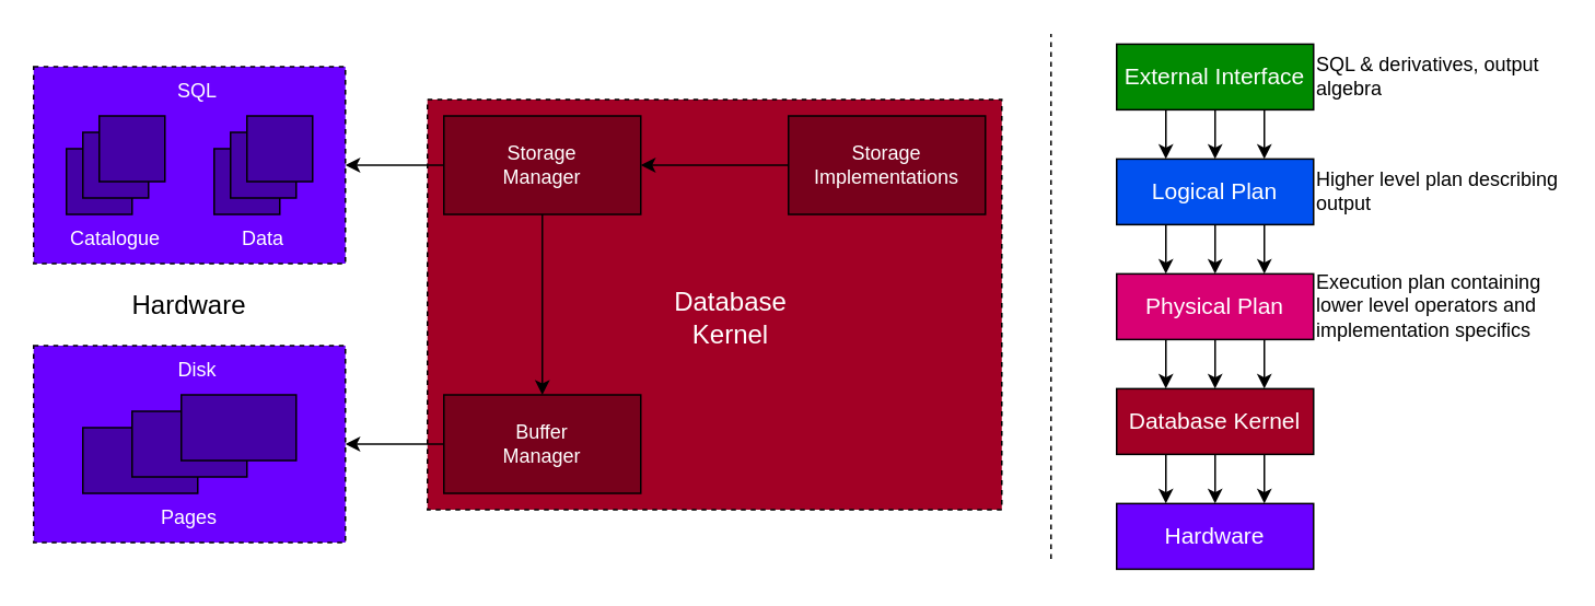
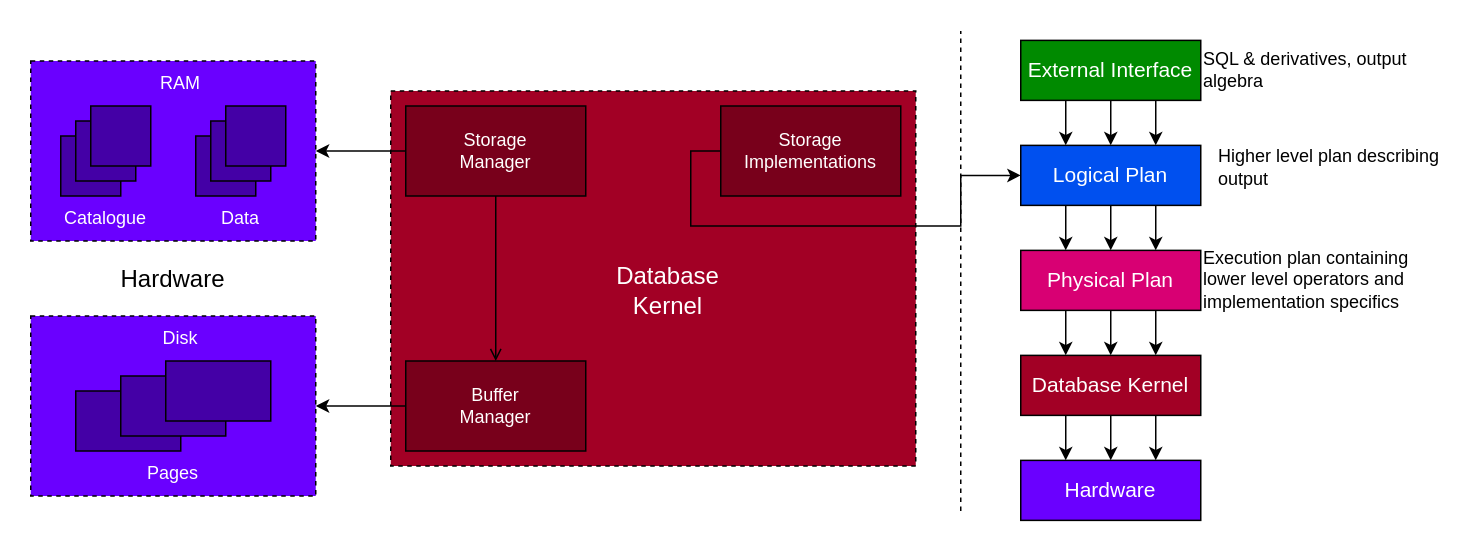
  <mxCell id="0" />
  <mxCell id="1" parent="0" />
  <mxCell id="2" value="" style="rounded=0;whiteSpace=wrap;html=1;dashed=1;fillColor=#a20025;fontColor=#ffffff;strokeColor=#000000;" vertex="1" parent="1"><mxGeometry x="260" y="60" width="350" height="250" as="geometry" /></mxCell>
  <mxCell id="3" value="" style="rounded=0;whiteSpace=wrap;html=1;fillColor=#6a00ff;fontColor=#ffffff;strokeColor=#000000;dashed=1;" vertex="1" parent="1"><mxGeometry x="20" y="210" width="190" height="120" as="geometry" /></mxCell>
- <mxCell id="4" style="edgeStyle=orthogonalEdgeStyle;rounded=0;orthogonalLoop=1;jettySize=auto;html=1;exitX=0.5;exitY=1;exitDx=0;exitDy=0;entryX=0.5;entryY=0;entryDx=0;entryDy=0;" edge="1" parent="1" source="6" target="8"><mxGeometry relative="1" as="geometry" /></mxCell>
+ <mxCell id="4" style="edgeStyle=orthogonalEdgeStyle;rounded=0;orthogonalLoop=1;jettySize=auto;html=1;exitX=0.5;exitY=1;exitDx=0;exitDy=0;entryX=0.5;entryY=0;entryDx=0;entryDy=0;endArrow=open;" edge="1" parent="1" source="6" target="8"><mxGeometry relative="1" as="geometry" /></mxCell>
  <mxCell id="5" style="edgeStyle=orthogonalEdgeStyle;rounded=0;orthogonalLoop=1;jettySize=auto;html=1;exitX=0;exitY=0.5;exitDx=0;exitDy=0;entryX=1;entryY=0.5;entryDx=0;entryDy=0;" edge="1" parent="1" source="6" target="11"><mxGeometry relative="1" as="geometry" /></mxCell>
  <mxCell id="6" value="Storage&lt;br&gt;Manager" style="rounded=0;whiteSpace=wrap;html=1;fillColor=#78001B;fontColor=#ffffff;strokeColor=#000000;" vertex="1" parent="1"><mxGeometry x="270" y="70" width="120" height="60" as="geometry" /></mxCell>
  <mxCell id="7" style="edgeStyle=orthogonalEdgeStyle;rounded=0;orthogonalLoop=1;jettySize=auto;html=1;exitX=0;exitY=0.5;exitDx=0;exitDy=0;entryX=1;entryY=0.5;entryDx=0;entryDy=0;" edge="1" parent="1" source="8" target="3"><mxGeometry relative="1" as="geometry" /></mxCell>
  <mxCell id="8" value="Buffer&lt;br&gt;Manager" style="rounded=0;whiteSpace=wrap;html=1;fillColor=#78001B;fontColor=#ffffff;strokeColor=#000000;" vertex="1" parent="1"><mxGeometry x="270" y="240" width="120" height="60" as="geometry" /></mxCell>
- <mxCell id="9" style="edgeStyle=orthogonalEdgeStyle;rounded=0;orthogonalLoop=1;jettySize=auto;html=1;exitX=0;exitY=0.5;exitDx=0;exitDy=0;entryX=1;entryY=0.5;entryDx=0;entryDy=0;" edge="1" parent="1" source="10" target="6"><mxGeometry relative="1" as="geometry" /></mxCell>
+ <mxCell id="9" style="edgeStyle=orthogonalEdgeStyle;rounded=0;orthogonalLoop=1;jettySize=auto;html=1;exitX=0;exitY=0.5;exitDx=0;exitDy=0;" edge="1" parent="1" source="10" target="34"><mxGeometry relative="1" as="geometry" /></mxCell>
  <mxCell id="10" value="Storage&lt;br&gt;Implementations" style="rounded=0;whiteSpace=wrap;html=1;fillColor=#78001B;fontColor=#ffffff;strokeColor=#000000;" vertex="1" parent="1"><mxGeometry x="480" y="70" width="120" height="60" as="geometry" /></mxCell>
  <mxCell id="11" value="" style="rounded=0;whiteSpace=wrap;html=1;fillColor=#6a00ff;fontColor=#ffffff;strokeColor=#000000;dashed=1;" vertex="1" parent="1"><mxGeometry x="20" y="40" width="190" height="120" as="geometry" /></mxCell>
  <mxCell id="12" value="" style="rounded=0;whiteSpace=wrap;html=1;fillColor=#4400A6;fontColor=#ffffff;strokeColor=#000000;" vertex="1" parent="1"><mxGeometry x="40" y="90" width="40" height="40" as="geometry" /></mxCell>
  <mxCell id="13" value="" style="rounded=0;whiteSpace=wrap;html=1;fillColor=#4400A6;fontColor=#ffffff;strokeColor=#000000;" vertex="1" parent="1"><mxGeometry x="50" y="80" width="40" height="40" as="geometry" /></mxCell>
  <mxCell id="14" value="" style="rounded=0;whiteSpace=wrap;html=1;fillColor=#4400A6;fontColor=#ffffff;strokeColor=#000000;" vertex="1" parent="1"><mxGeometry x="60" y="70" width="40" height="40" as="geometry" /></mxCell>
  <mxCell id="15" value="" style="rounded=0;whiteSpace=wrap;html=1;fillColor=#4400A6;fontColor=#ffffff;strokeColor=#000000;" vertex="1" parent="1"><mxGeometry x="130" y="90" width="40" height="40" as="geometry" /></mxCell>
  <mxCell id="16" value="" style="rounded=0;whiteSpace=wrap;html=1;fillColor=#4400A6;fontColor=#ffffff;strokeColor=#000000;" vertex="1" parent="1"><mxGeometry x="140" y="80" width="40" height="40" as="geometry" /></mxCell>
  <mxCell id="17" value="" style="rounded=0;whiteSpace=wrap;html=1;fillColor=#4400A6;fontColor=#ffffff;strokeColor=#000000;" vertex="1" parent="1"><mxGeometry x="150" y="70" width="40" height="40" as="geometry" /></mxCell>
  <mxCell id="18" value="Catalogue" style="text;html=1;strokeColor=none;fillColor=none;align=center;verticalAlign=middle;whiteSpace=wrap;rounded=0;fontColor=#FFFFFF;" vertex="1" parent="1"><mxGeometry x="40" y="130" width="60" height="30" as="geometry" /></mxCell>
  <mxCell id="19" value="Data" style="text;html=1;strokeColor=none;fillColor=none;align=center;verticalAlign=middle;whiteSpace=wrap;rounded=0;fontColor=#FFFFFF;" vertex="1" parent="1"><mxGeometry x="130" y="130" width="60" height="30" as="geometry" /></mxCell>
  <mxCell id="20" value="" style="rounded=0;whiteSpace=wrap;html=1;fillColor=#4400A6;fontColor=#ffffff;strokeColor=#000000;" vertex="1" parent="1"><mxGeometry x="50" y="260" width="70" height="40" as="geometry" /></mxCell>
  <mxCell id="21" value="" style="rounded=0;whiteSpace=wrap;html=1;fillColor=#4400A6;fontColor=#ffffff;strokeColor=#000000;" vertex="1" parent="1"><mxGeometry x="80" y="250" width="70" height="40" as="geometry" /></mxCell>
  <mxCell id="22" value="" style="rounded=0;whiteSpace=wrap;html=1;fillColor=#4400A6;fontColor=#ffffff;strokeColor=#000000;" vertex="1" parent="1"><mxGeometry x="110" y="240" width="70" height="40" as="geometry" /></mxCell>
  <mxCell id="23" value="Pages" style="text;html=1;strokeColor=none;fillColor=none;align=center;verticalAlign=middle;whiteSpace=wrap;rounded=0;fontColor=#FFFFFF;" vertex="1" parent="1"><mxGeometry x="85" y="300" width="60" height="30" as="geometry" /></mxCell>
- <mxCell id="24" value="SQL" style="text;html=1;strokeColor=none;fillColor=none;align=center;verticalAlign=middle;whiteSpace=wrap;rounded=0;fontColor=#FFFFFF;" vertex="1" parent="1"><mxGeometry x="90" y="40" width="60" height="30" as="geometry" /></mxCell>
+ <mxCell id="24" value="RAM" style="text;html=1;strokeColor=none;fillColor=none;align=center;verticalAlign=middle;whiteSpace=wrap;rounded=0;fontColor=#FFFFFF;" vertex="1" parent="1"><mxGeometry x="90" y="40" width="60" height="30" as="geometry" /></mxCell>
  <mxCell id="25" value="Disk" style="text;html=1;strokeColor=none;fillColor=none;align=center;verticalAlign=middle;whiteSpace=wrap;rounded=0;fontColor=#FFFFFF;" vertex="1" parent="1"><mxGeometry x="90" y="210" width="60" height="30" as="geometry" /></mxCell>
  <mxCell id="26" value="Database Kernel" style="text;html=1;strokeColor=none;fillColor=none;align=center;verticalAlign=middle;whiteSpace=wrap;rounded=0;dashed=1;fontSize=16;fontColor=#FFFFFF;" vertex="1" parent="1"><mxGeometry x="390" y="165" width="110" height="55" as="geometry" /></mxCell>
  <mxCell id="27" style="edgeStyle=orthogonalEdgeStyle;rounded=0;orthogonalLoop=1;jettySize=auto;html=1;exitX=0.5;exitY=1;exitDx=0;exitDy=0;entryX=0.5;entryY=0;entryDx=0;entryDy=0;" edge="1" parent="1" source="30" target="34"><mxGeometry relative="1" as="geometry" /></mxCell>
  <mxCell id="28" style="edgeStyle=orthogonalEdgeStyle;rounded=0;orthogonalLoop=1;jettySize=auto;html=1;exitX=0.25;exitY=1;exitDx=0;exitDy=0;entryX=0.25;entryY=0;entryDx=0;entryDy=0;fontSize=12;" edge="1" parent="1" source="30" target="34"><mxGeometry relative="1" as="geometry" /></mxCell>
  <mxCell id="29" style="edgeStyle=orthogonalEdgeStyle;rounded=0;orthogonalLoop=1;jettySize=auto;html=1;exitX=0.75;exitY=1;exitDx=0;exitDy=0;entryX=0.75;entryY=0;entryDx=0;entryDy=0;fontSize=12;" edge="1" parent="1" source="30" target="34"><mxGeometry relative="1" as="geometry" /></mxCell>
  <mxCell id="30" value="External Interface" style="rounded=0;whiteSpace=wrap;html=1;fillColor=#008a00;fontColor=#ffffff;strokeColor=#000000;fontSize=14;" vertex="1" parent="1"><mxGeometry x="680" y="26.25" width="120" height="40" as="geometry" /></mxCell>
  <mxCell id="31" style="edgeStyle=orthogonalEdgeStyle;rounded=0;orthogonalLoop=1;jettySize=auto;html=1;exitX=0.5;exitY=1;exitDx=0;exitDy=0;entryX=0.5;entryY=0;entryDx=0;entryDy=0;" edge="1" parent="1" source="34" target="38"><mxGeometry relative="1" as="geometry" /></mxCell>
  <mxCell id="32" style="edgeStyle=orthogonalEdgeStyle;rounded=0;orthogonalLoop=1;jettySize=auto;html=1;exitX=0.75;exitY=1;exitDx=0;exitDy=0;entryX=0.75;entryY=0;entryDx=0;entryDy=0;fontSize=12;" edge="1" parent="1" source="34" target="38"><mxGeometry relative="1" as="geometry" /></mxCell>
  <mxCell id="33" style="edgeStyle=orthogonalEdgeStyle;rounded=0;orthogonalLoop=1;jettySize=auto;html=1;exitX=0.25;exitY=1;exitDx=0;exitDy=0;entryX=0.25;entryY=0;entryDx=0;entryDy=0;fontSize=12;" edge="1" parent="1" source="34" target="38"><mxGeometry relative="1" as="geometry" /></mxCell>
  <mxCell id="34" value="Logical Plan" style="rounded=0;whiteSpace=wrap;html=1;fillColor=#0050ef;fontColor=#ffffff;strokeColor=#000000;fontSize=14;" vertex="1" parent="1"><mxGeometry x="680" y="96.25" width="120" height="40" as="geometry" /></mxCell>
  <mxCell id="35" style="edgeStyle=orthogonalEdgeStyle;rounded=0;orthogonalLoop=1;jettySize=auto;html=1;exitX=0.5;exitY=1;exitDx=0;exitDy=0;entryX=0.5;entryY=0;entryDx=0;entryDy=0;" edge="1" parent="1" source="38" target="42"><mxGeometry relative="1" as="geometry" /></mxCell>
  <mxCell id="36" style="edgeStyle=orthogonalEdgeStyle;rounded=0;orthogonalLoop=1;jettySize=auto;html=1;exitX=0.25;exitY=1;exitDx=0;exitDy=0;entryX=0.25;entryY=0;entryDx=0;entryDy=0;fontSize=12;" edge="1" parent="1" source="38" target="42"><mxGeometry relative="1" as="geometry" /></mxCell>
  <mxCell id="37" style="edgeStyle=orthogonalEdgeStyle;rounded=0;orthogonalLoop=1;jettySize=auto;html=1;exitX=0.75;exitY=1;exitDx=0;exitDy=0;entryX=0.75;entryY=0;entryDx=0;entryDy=0;fontSize=12;" edge="1" parent="1" source="38" target="42"><mxGeometry relative="1" as="geometry" /></mxCell>
  <mxCell id="38" value="Physical Plan" style="rounded=0;whiteSpace=wrap;html=1;fillColor=#d80073;fontColor=#ffffff;strokeColor=#000000;fontSize=14;" vertex="1" parent="1"><mxGeometry x="680" y="166.25" width="120" height="40" as="geometry" /></mxCell>
  <mxCell id="39" style="edgeStyle=orthogonalEdgeStyle;rounded=0;orthogonalLoop=1;jettySize=auto;html=1;exitX=0.5;exitY=1;exitDx=0;exitDy=0;entryX=0.5;entryY=0;entryDx=0;entryDy=0;" edge="1" parent="1" source="42" target="43"><mxGeometry relative="1" as="geometry" /></mxCell>
  <mxCell id="40" style="edgeStyle=orthogonalEdgeStyle;rounded=0;orthogonalLoop=1;jettySize=auto;html=1;exitX=0.25;exitY=1;exitDx=0;exitDy=0;entryX=0.25;entryY=0;entryDx=0;entryDy=0;fontSize=12;" edge="1" parent="1" source="42" target="43"><mxGeometry relative="1" as="geometry" /></mxCell>
  <mxCell id="41" style="edgeStyle=orthogonalEdgeStyle;rounded=0;orthogonalLoop=1;jettySize=auto;html=1;exitX=0.75;exitY=1;exitDx=0;exitDy=0;entryX=0.75;entryY=0;entryDx=0;entryDy=0;fontSize=12;" edge="1" parent="1" source="42" target="43"><mxGeometry relative="1" as="geometry" /></mxCell>
  <mxCell id="42" value="Database Kernel" style="rounded=0;whiteSpace=wrap;html=1;fillColor=#a20025;fontColor=#ffffff;strokeColor=#000000;fontSize=14;" vertex="1" parent="1"><mxGeometry x="680" y="236.25" width="120" height="40" as="geometry" /></mxCell>
  <mxCell id="43" value="Hardware" style="rounded=0;whiteSpace=wrap;html=1;fillColor=#6a00ff;fontColor=#ffffff;strokeColor=#000000;fontSize=14;" vertex="1" parent="1"><mxGeometry x="680" y="306.25" width="120" height="40" as="geometry" /></mxCell>
  <mxCell id="44" value="SQL &amp;amp; derivatives, output algebra" style="text;html=1;strokeColor=none;fillColor=none;align=left;verticalAlign=middle;whiteSpace=wrap;rounded=0;dashed=1;fontSize=12;" vertex="1" parent="1"><mxGeometry x="800" y="23.75" width="150" height="45" as="geometry" /></mxCell>
- <mxCell id="45" value="Higher level plan describing output" style="text;html=1;strokeColor=none;fillColor=none;align=left;verticalAlign=middle;whiteSpace=wrap;rounded=0;dashed=1;fontSize=12;" vertex="1" parent="1"><mxGeometry x="800" y="101.25" width="150" height="30" as="geometry" /></mxCell>
+ <mxCell id="45" value="Higher level plan describing output" style="text;html=1;strokeColor=none;fillColor=none;align=left;verticalAlign=middle;whiteSpace=wrap;rounded=0;dashed=1;fontSize=12;" vertex="1" parent="1"><mxGeometry x="810" y="96.25" width="150" height="30" as="geometry" /></mxCell>
  <mxCell id="46" value="Execution plan containing lower level operators and implementation specifics" style="text;html=1;strokeColor=none;fillColor=none;align=left;verticalAlign=middle;whiteSpace=wrap;rounded=0;dashed=1;fontSize=12;" vertex="1" parent="1"><mxGeometry x="800" y="171.25" width="150" height="30" as="geometry" /></mxCell>
  <mxCell id="47" value="Hardware" style="text;html=1;strokeColor=none;fillColor=none;align=center;verticalAlign=middle;whiteSpace=wrap;rounded=0;dashed=1;fontSize=16;" vertex="1" parent="1"><mxGeometry x="60" y="157.5" width="110" height="55" as="geometry" /></mxCell>
  <mxCell id="48" value="" style="endArrow=none;dashed=1;html=1;rounded=0;fontSize=12;" edge="1" parent="1"><mxGeometry width="50" height="50" relative="1" as="geometry"><mxPoint x="640" y="340" as="sourcePoint" /><mxPoint x="640" y="20" as="targetPoint" /></mxGeometry></mxCell>
